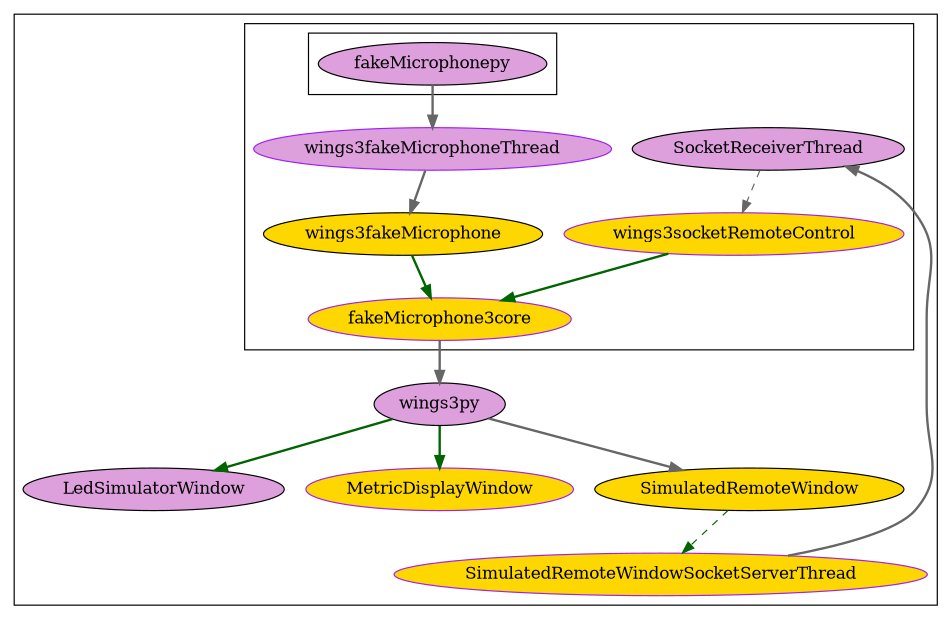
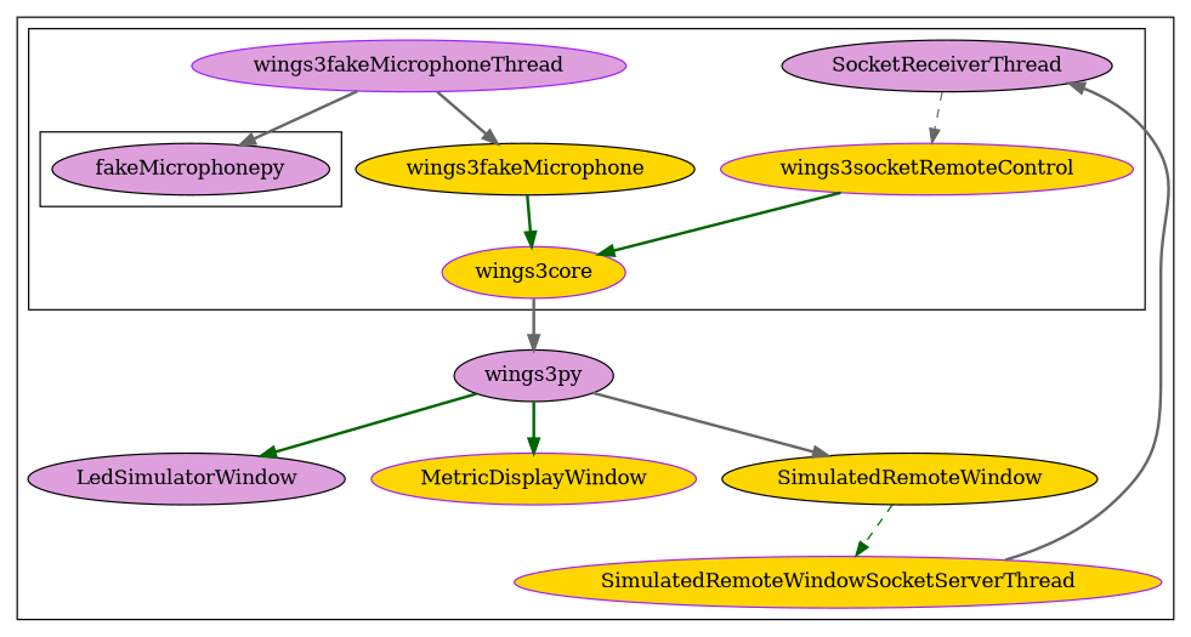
  digraph {
    node [color=black fillcolor=gold style=filled]
    edge [color=gray40 style=bold]
    fakeMicrophonepy [fillcolor=plum]
-   wings3core [color=purple label=fakeMicrophone3core]
+   wings3core [color=purple]
    wings3socketRemoteControl [color=purple]
    SocketReceiverThread [fillcolor=plum]
    wings3fakeMicrophone
    wings3fakeMicrophoneThread [color=purple fillcolor=plum]
    wings3py [fillcolor=plum]
    LedSimulatorWindow [fillcolor=plum]
    MetricDisplayWindow [color=purple]
    SimulatedRemoteWindow
    SimulatedRemoteWindowSocketServerThread [color=purple]
    subgraph cluster_1 {
      wings3py
      LedSimulatorWindow
      MetricDisplayWindow
      SimulatedRemoteWindow
      SimulatedRemoteWindowSocketServerThread
      subgraph cluster_2 {
        wings3core
        wings3socketRemoteControl
        SocketReceiverThread
        wings3fakeMicrophone
        wings3fakeMicrophoneThread
        subgraph cluster_3 {
          fakeMicrophonepy
        }
      }
    }
-   fakeMicrophonepy -> wings3fakeMicrophoneThread
+   wings3fakeMicrophoneThread -> fakeMicrophonepy
    wings3core -> wings3py
    wings3socketRemoteControl -> wings3core [color=darkgreen]
    SocketReceiverThread -> wings3socketRemoteControl [style=dashed]
    wings3fakeMicrophone -> wings3core [color=darkgreen]
    wings3fakeMicrophoneThread -> wings3fakeMicrophone
    wings3py -> LedSimulatorWindow [color=darkgreen]
    wings3py -> MetricDisplayWindow [color=darkgreen]
    wings3py -> SimulatedRemoteWindow
    SimulatedRemoteWindow -> SimulatedRemoteWindowSocketServerThread [color=darkgreen style=dashed]
    SimulatedRemoteWindowSocketServerThread -> SocketReceiverThread
  }
